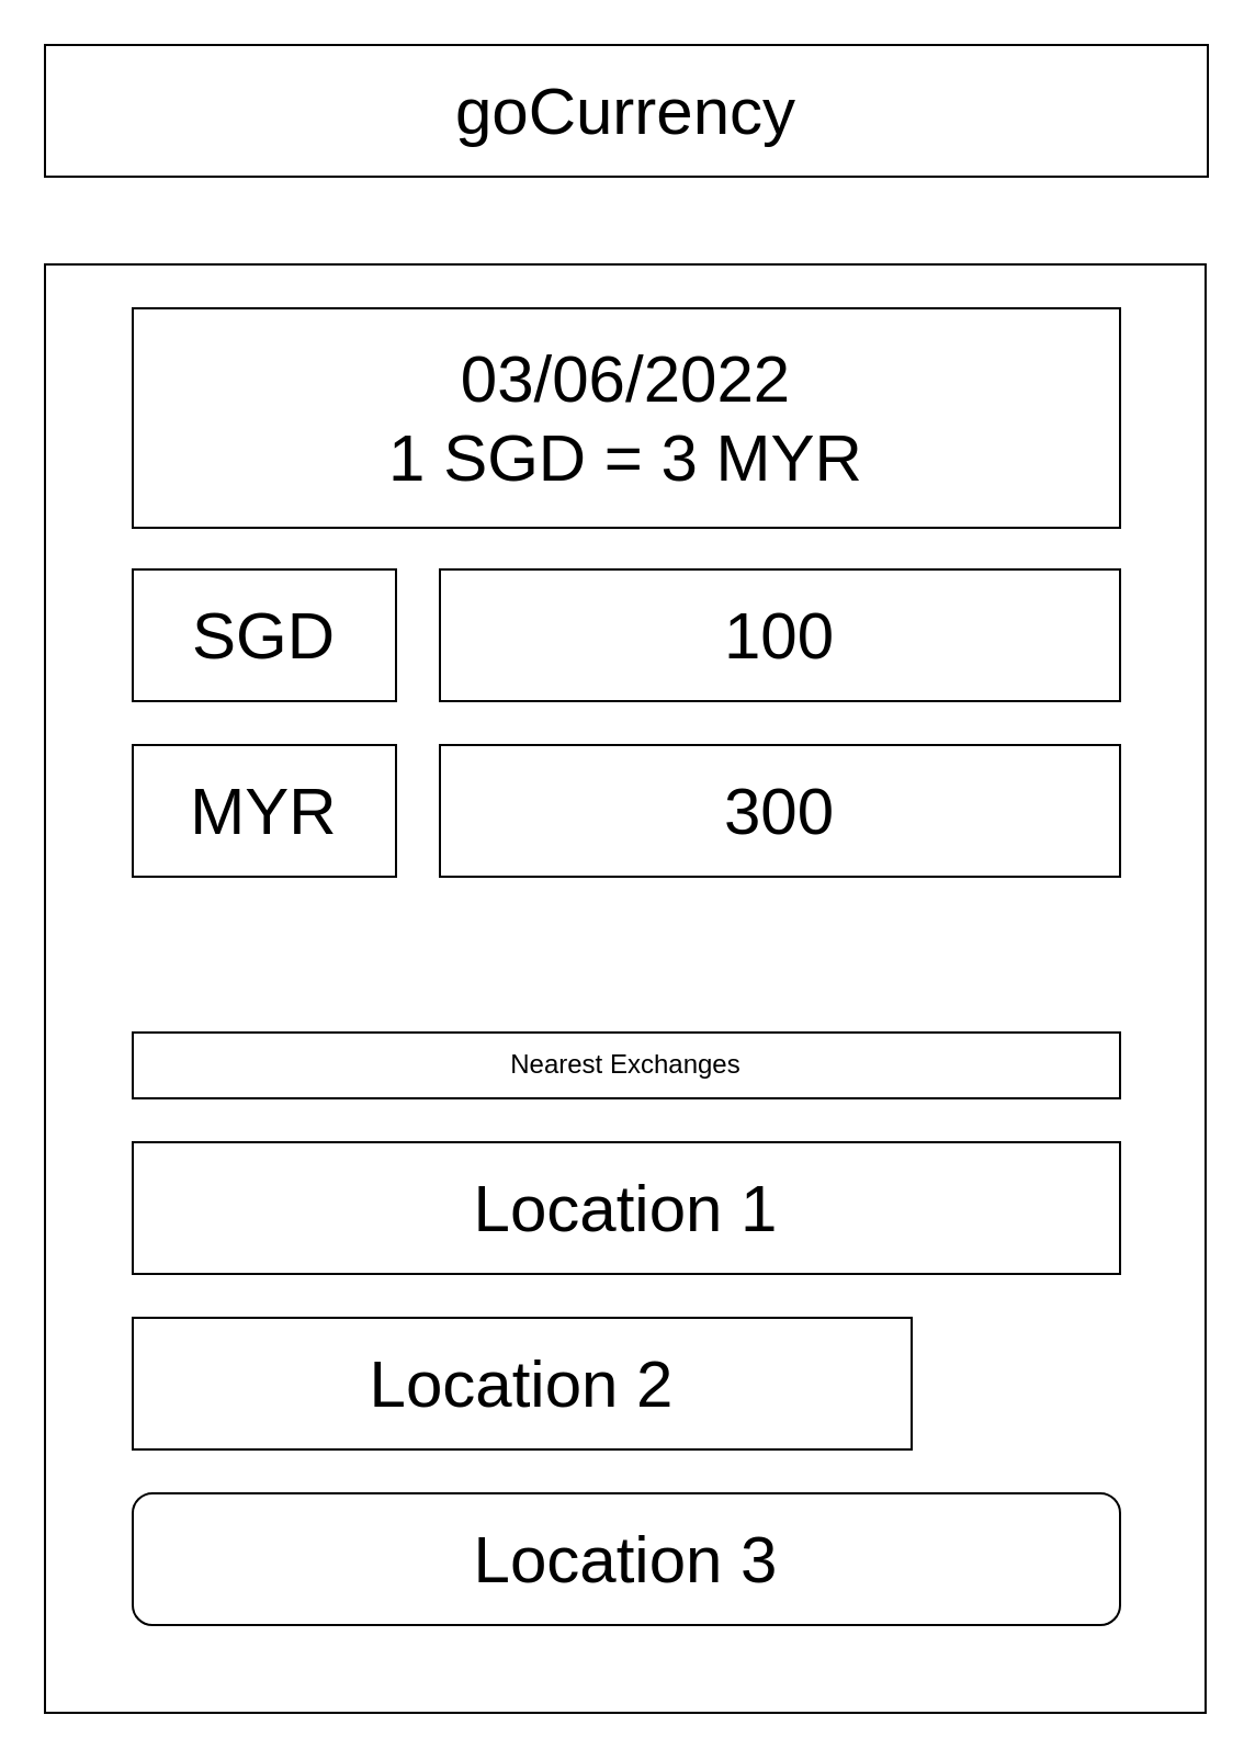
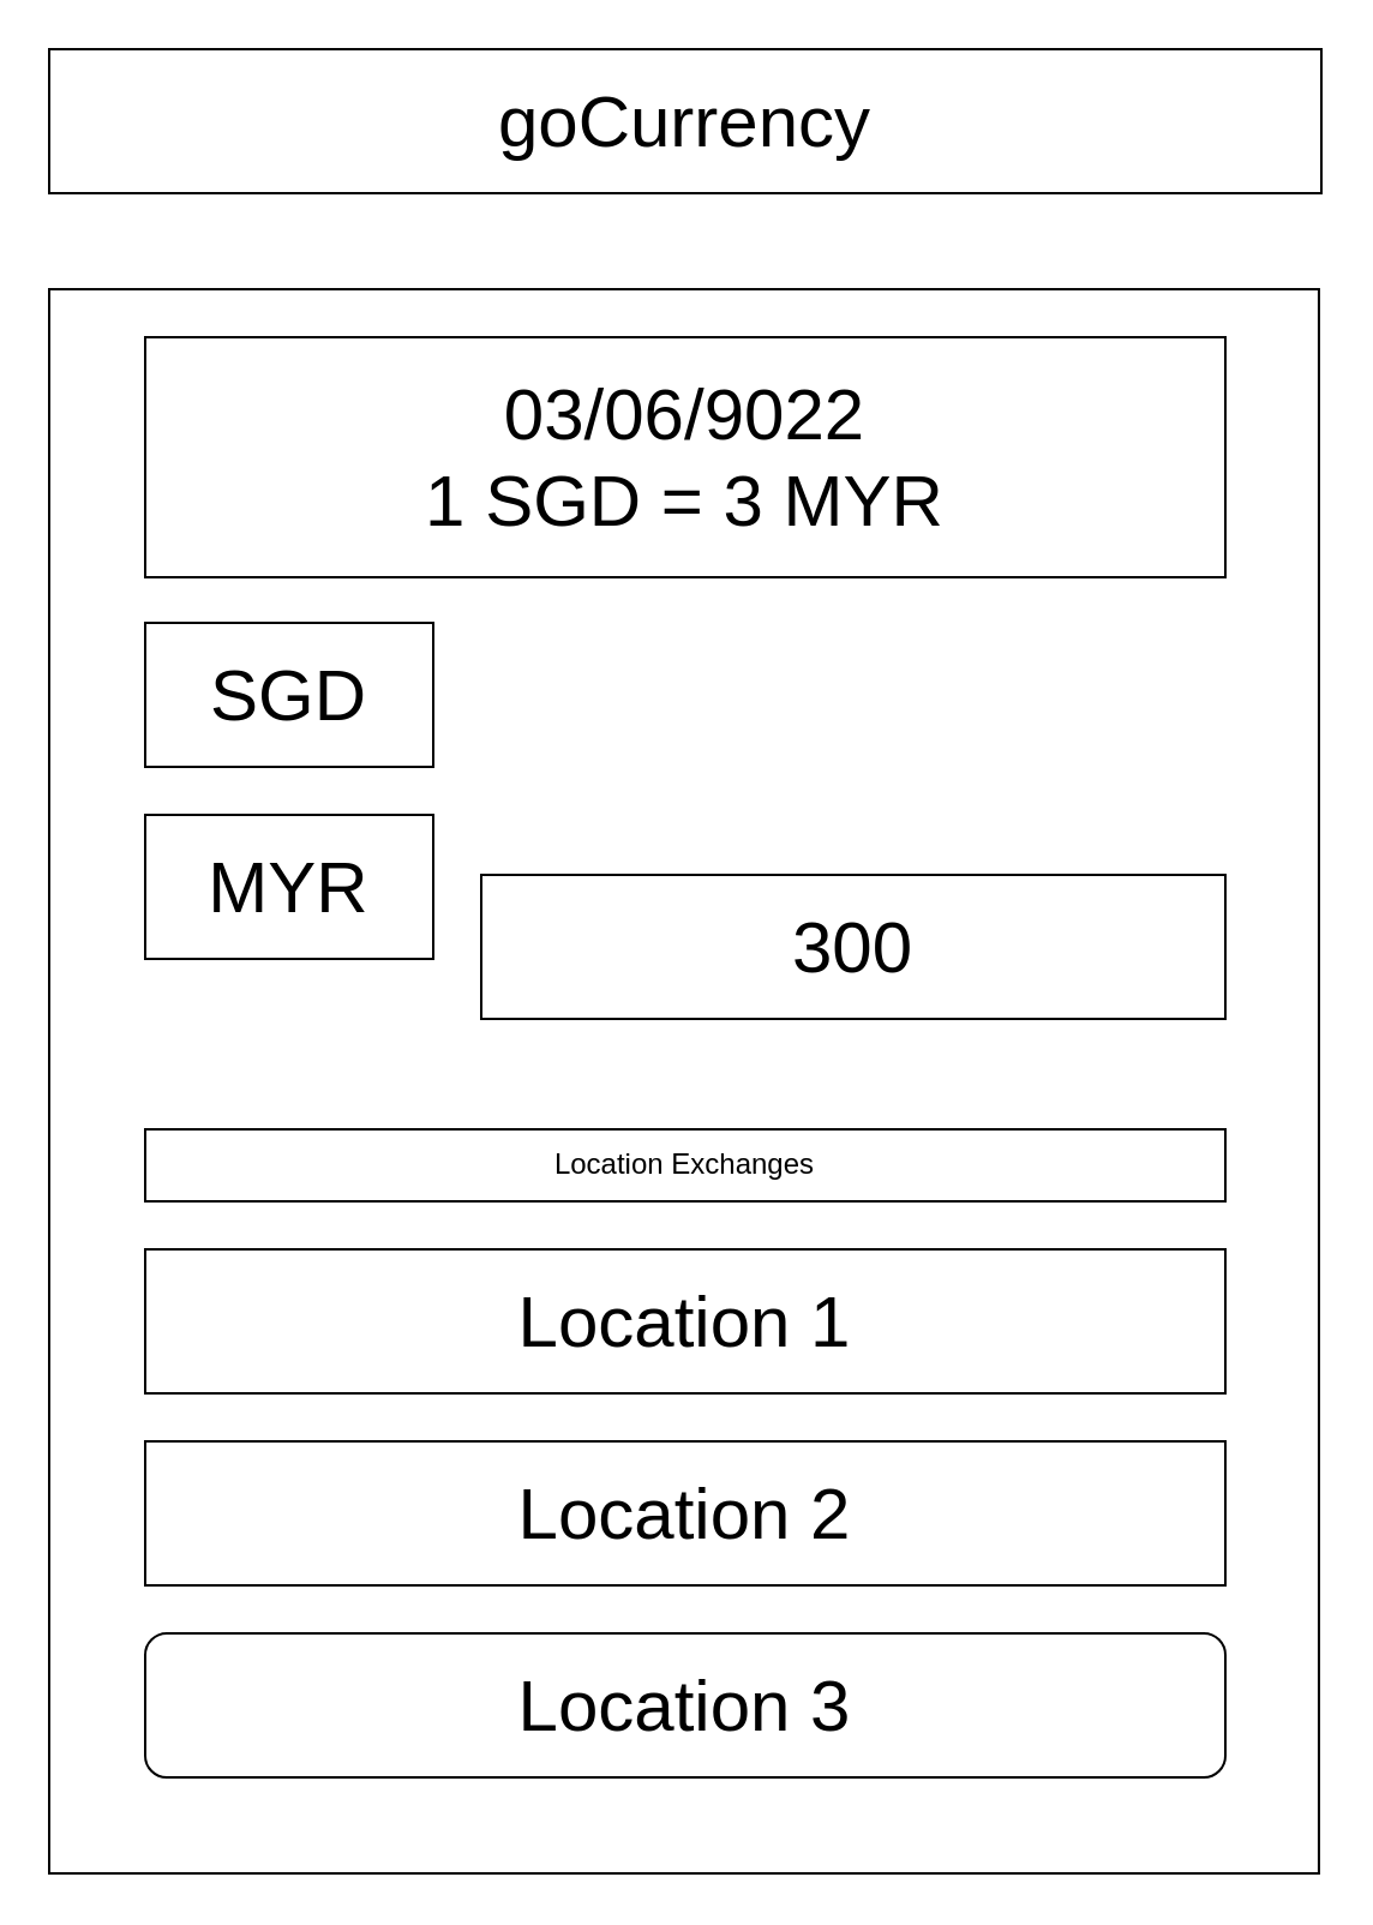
  <mxCell id="0" />
  <mxCell id="1" parent="0" />
  <mxCell id="2" value="&lt;font style=&quot;font-size: 30px&quot;&gt;goCurrency&lt;/font&gt;" style="rounded=0;whiteSpace=wrap;html=1;" vertex="1" parent="1"><mxGeometry x="20" y="20" width="530" height="60" as="geometry" /></mxCell>
  <mxCell id="3" value="" style="rounded=0;whiteSpace=wrap;html=1;" vertex="1" parent="1"><mxGeometry x="20" y="120" width="528.97" height="660" as="geometry" /></mxCell>
- <mxCell id="4" value="03/06/2022&lt;br&gt;1 SGD = 3 MYR" style="rounded=0;whiteSpace=wrap;html=1;fontSize=30;" vertex="1" parent="1"><mxGeometry x="60" y="140" width="450" height="100" as="geometry" /></mxCell>
+ <mxCell id="4" value="03/06/9022&lt;br&gt;1 SGD = 3 MYR" style="rounded=0;whiteSpace=wrap;html=1;fontSize=30;" vertex="1" parent="1"><mxGeometry x="60" y="140" width="450" height="100" as="geometry" /></mxCell>
  <mxCell id="5" value="SGD" style="rounded=0;whiteSpace=wrap;html=1;fontSize=30;" vertex="1" parent="1"><mxGeometry x="60" y="259" width="120" height="60" as="geometry" /></mxCell>
  <mxCell id="6" value="MYR" style="rounded=0;whiteSpace=wrap;html=1;fontSize=30;" vertex="1" parent="1"><mxGeometry x="60" y="339" width="120" height="60" as="geometry" /></mxCell>
- <mxCell id="7" value="100" style="rounded=0;whiteSpace=wrap;html=1;fontSize=30;" vertex="1" parent="1"><mxGeometry x="200" y="259" width="310" height="60" as="geometry" /></mxCell>
- <mxCell id="8" value="300" style="rounded=0;whiteSpace=wrap;html=1;fontSize=30;" vertex="1" parent="1"><mxGeometry x="200" y="339" width="310" height="60" as="geometry" /></mxCell>
+ <mxCell id="8" value="300" style="rounded=0;whiteSpace=wrap;html=1;fontSize=30;" vertex="1" parent="1"><mxGeometry x="200" y="364" width="310" height="60" as="geometry" /></mxCell>
  <mxCell id="9" value="Location 1" style="rounded=0;whiteSpace=wrap;html=1;fontSize=30;" vertex="1" parent="1"><mxGeometry x="60" y="520" width="450" height="60" as="geometry" /></mxCell>
- <mxCell id="10" value="Location 2" style="rounded=0;whiteSpace=wrap;html=1;fontSize=30;" vertex="1" parent="1"><mxGeometry x="60" y="600" width="355" height="60" as="geometry" /></mxCell>
+ <mxCell id="10" value="Location 2" style="rounded=0;whiteSpace=wrap;html=1;fontSize=30;" vertex="1" parent="1"><mxGeometry x="60" y="600" width="450" height="60" as="geometry" /></mxCell>
  <mxCell id="11" value="Location 3" style="whiteSpace=wrap;html=1;fontSize=30;rounded=1;" vertex="1" parent="1"><mxGeometry x="60" y="680" width="450" height="60" as="geometry" /></mxCell>
- <mxCell id="12" value="Nearest Exchanges" style="rounded=0;whiteSpace=wrap;html=1;fontSize=12;align=center;" vertex="1" parent="1"><mxGeometry x="60" y="470" width="450" height="30" as="geometry" /></mxCell>
+ <mxCell id="12" value="Location Exchanges" style="rounded=0;whiteSpace=wrap;html=1;fontSize=12;align=center;" vertex="1" parent="1"><mxGeometry x="60" y="470" width="450" height="30" as="geometry" /></mxCell>
